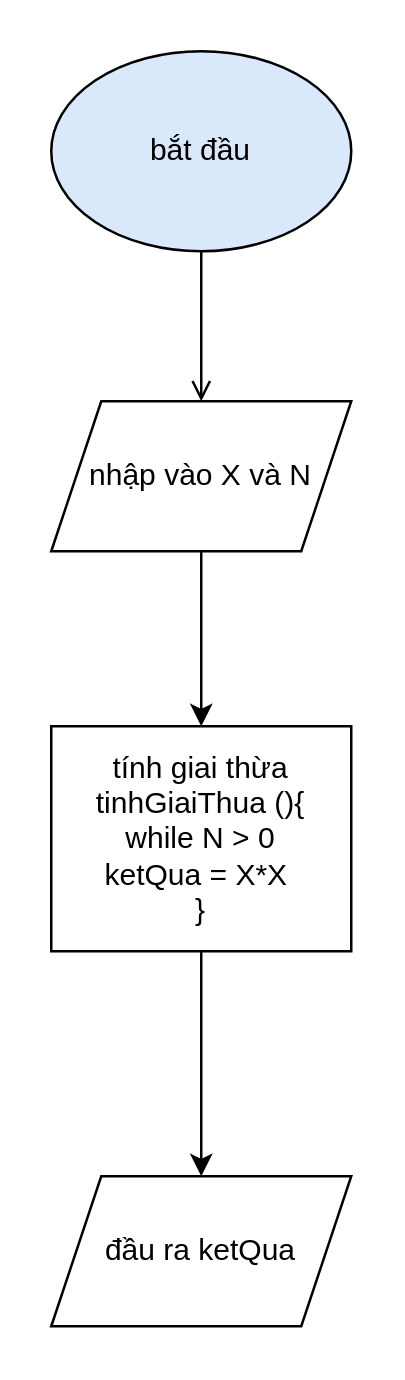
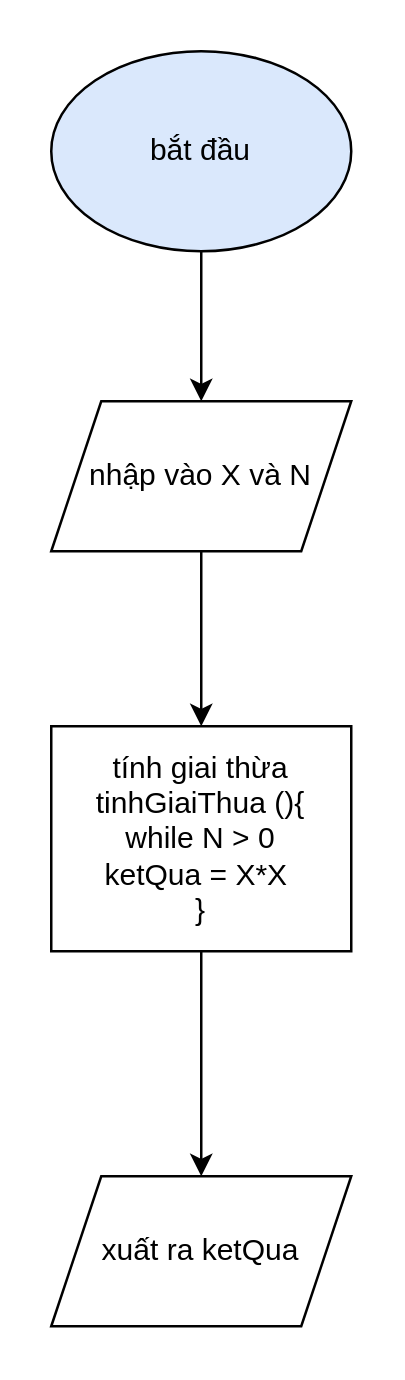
  <mxCell id="0" />
  <mxCell id="1" parent="0" />
- <mxCell id="2" style="edgeStyle=orthogonalEdgeStyle;rounded=0;orthogonalLoop=1;jettySize=auto;html=1;entryX=0.5;entryY=0;entryDx=0;entryDy=0;endArrow=open;" edge="1" parent="1" source="3" target="5"><mxGeometry relative="1" as="geometry" /></mxCell>
+ <mxCell id="2" style="edgeStyle=orthogonalEdgeStyle;rounded=0;orthogonalLoop=1;jettySize=auto;html=1;entryX=0.5;entryY=0;entryDx=0;entryDy=0;" edge="1" parent="1" source="3" target="5"><mxGeometry relative="1" as="geometry" /></mxCell>
  <mxCell id="3" value="bắt đầu" style="ellipse;whiteSpace=wrap;html=1;fillColor=#dae8fc;" vertex="1" parent="1"><mxGeometry x="20" y="20" width="120" height="80" as="geometry" /></mxCell>
  <mxCell id="4" style="edgeStyle=orthogonalEdgeStyle;rounded=0;orthogonalLoop=1;jettySize=auto;html=1;entryX=0.5;entryY=0;entryDx=0;entryDy=0;" edge="1" parent="1" source="5" target="7"><mxGeometry relative="1" as="geometry" /></mxCell>
  <mxCell id="5" value="nhập vào X và N" style="shape=parallelogram;perimeter=parallelogramPerimeter;whiteSpace=wrap;html=1;fixedSize=1;" vertex="1" parent="1"><mxGeometry x="20" y="160" width="120" height="60" as="geometry" /></mxCell>
  <mxCell id="6" style="edgeStyle=orthogonalEdgeStyle;rounded=0;orthogonalLoop=1;jettySize=auto;html=1;entryX=0.5;entryY=0;entryDx=0;entryDy=0;" edge="1" parent="1" source="7" target="8"><mxGeometry relative="1" as="geometry" /></mxCell>
  <mxCell id="7" value="tính giai thừa&lt;br&gt;tinhGiaiThua (){&lt;br&gt;while N &amp;gt; 0&lt;br&gt;ketQua = X*X&amp;nbsp;&lt;br&gt;}" style="rounded=0;whiteSpace=wrap;html=1;" vertex="1" parent="1"><mxGeometry x="20" y="290" width="120" height="90" as="geometry" /></mxCell>
- <mxCell id="8" value="đầu ra ketQua" style="shape=parallelogram;perimeter=parallelogramPerimeter;whiteSpace=wrap;html=1;fixedSize=1;" vertex="1" parent="1"><mxGeometry x="20" y="470" width="120" height="60" as="geometry" /></mxCell>
+ <mxCell id="8" value="xuất ra ketQua" style="shape=parallelogram;perimeter=parallelogramPerimeter;whiteSpace=wrap;html=1;fixedSize=1;" vertex="1" parent="1"><mxGeometry x="20" y="470" width="120" height="60" as="geometry" /></mxCell>
